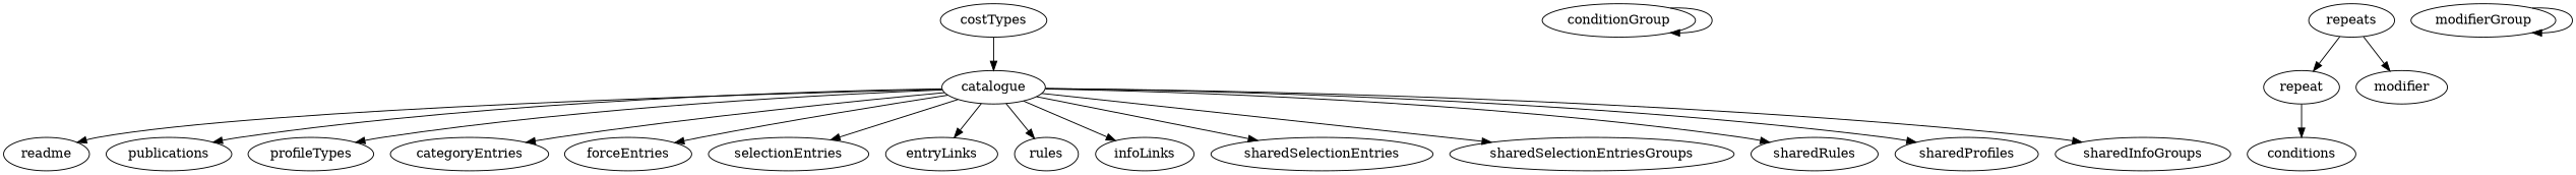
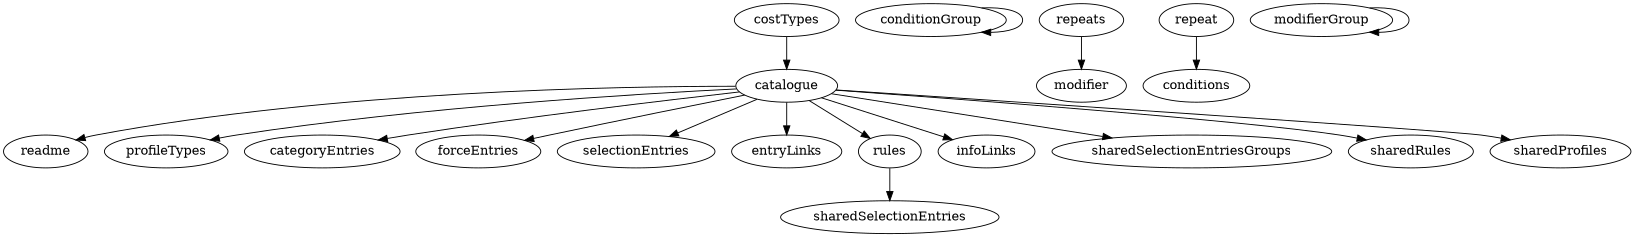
  digraph {
    catalogue
    readme
-   publications
    profileTypes
    categoryEntries
    forceEntries
    selectionEntries
    entryLinks
    rules
    infoLinks
    sharedSelectionEntries
    sharedSelectionEntriesGroups
    sharedRules
    sharedProfiles
-   sharedInfoGroups
    costTypes
    conditionGroup
    repeats
    repeat
    modifier
    conditions
    modifierGroup
    catalogue -> readme
-   catalogue -> publications
    catalogue -> profileTypes
    catalogue -> categoryEntries
    catalogue -> forceEntries
    catalogue -> selectionEntries
    catalogue -> entryLinks
    catalogue -> rules
    catalogue -> infoLinks
-   catalogue -> sharedSelectionEntries
+   rules -> sharedSelectionEntries
    catalogue -> sharedSelectionEntriesGroups
    catalogue -> sharedRules
    catalogue -> sharedProfiles
-   catalogue -> sharedInfoGroups
    costTypes -> catalogue
    conditionGroup -> conditionGroup
-   repeats -> repeat
    repeats -> modifier
    repeat -> conditions
    modifierGroup -> modifierGroup
  }
